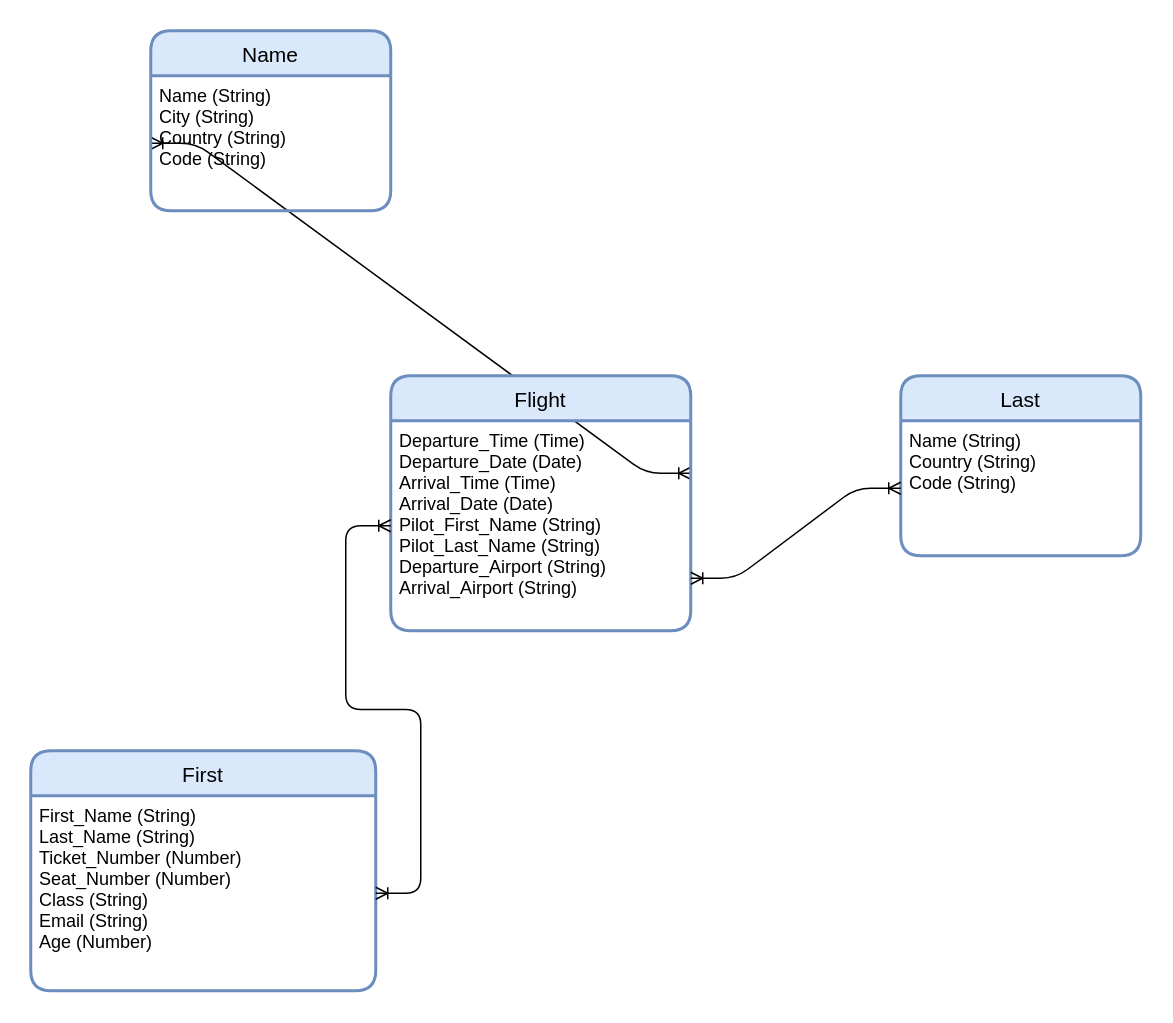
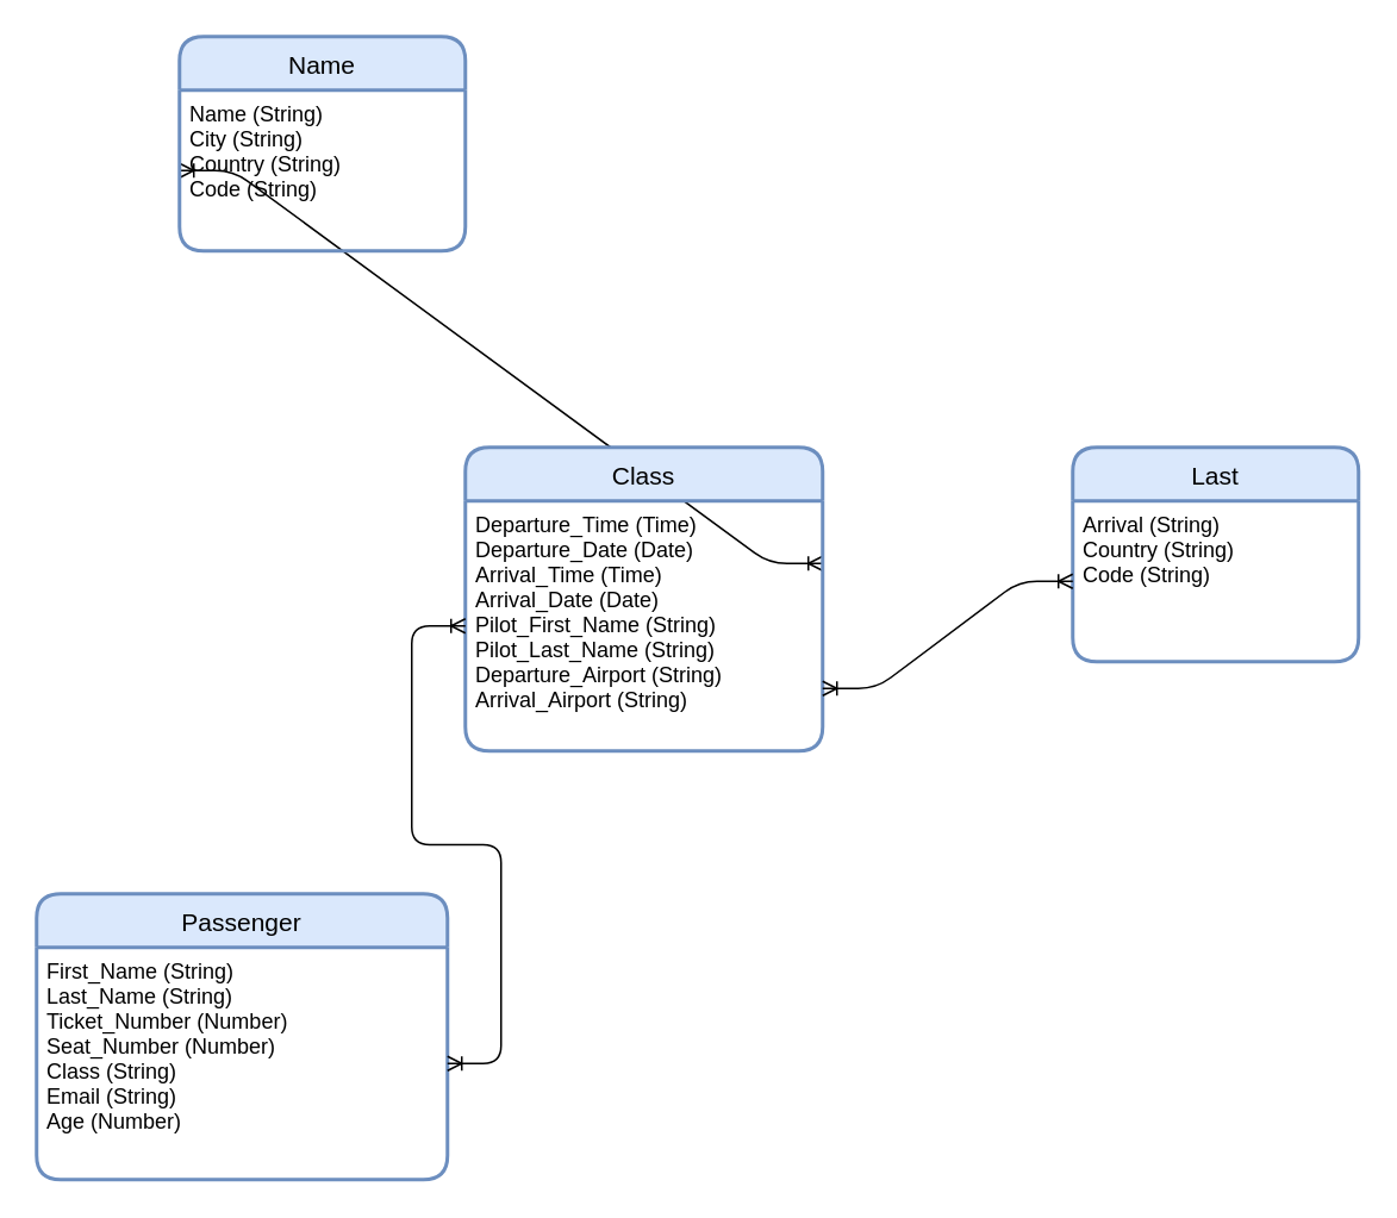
  <mxCell id="0" />
  <mxCell id="1" parent="0" />
  <mxCell id="2" value="" style="edgeStyle=entityRelationEdgeStyle;fontSize=12;html=1;endArrow=ERoneToMany;startArrow=ERoneToMany;entryX=0;entryY=0.5;entryDx=0;entryDy=0;exitX=1;exitY=0.25;exitDx=0;exitDy=0;" edge="1" parent="1" source="4" target="9"><mxGeometry width="100" height="100" relative="1" as="geometry"><mxPoint x="440" y="120" as="sourcePoint" /><mxPoint x="190" y="190" as="targetPoint" /></mxGeometry></mxCell>
- <mxCell id="3" value="Flight" style="swimlane;childLayout=stackLayout;horizontal=1;startSize=30;horizontalStack=0;rounded=1;fontSize=14;fontStyle=0;strokeWidth=2;resizeParent=0;resizeLast=1;shadow=0;dashed=0;align=center;fillColor=#dae8fc;strokeColor=#6c8ebf;" parent="1" vertex="1"><mxGeometry x="260" y="250" width="200" height="170" as="geometry" /></mxCell>
+ <mxCell id="3" value="Class" style="swimlane;childLayout=stackLayout;horizontal=1;startSize=30;horizontalStack=0;rounded=1;fontSize=14;fontStyle=0;strokeWidth=2;resizeParent=0;resizeLast=1;shadow=0;dashed=0;align=center;fillColor=#dae8fc;strokeColor=#6c8ebf;" parent="1" vertex="1"><mxGeometry x="260" y="250" width="200" height="170" as="geometry" /></mxCell>
  <mxCell id="4" value="Departure_Time (Time)&#10;Departure_Date (Date)&#10;Arrival_Time (Time)&#10;Arrival_Date (Date)&#10;Pilot_First_Name (String)&#10;Pilot_Last_Name (String)&#10;Departure_Airport (String)&#10;Arrival_Airport (String)&#10;" style="align=left;strokeColor=none;fillColor=none;spacingLeft=4;fontSize=12;verticalAlign=top;resizable=0;rotatable=0;part=1;" parent="3" vertex="1"><mxGeometry y="30" width="200" height="140" as="geometry" /></mxCell>
- <mxCell id="5" value="First" style="swimlane;childLayout=stackLayout;horizontal=1;startSize=30;horizontalStack=0;rounded=1;fontSize=14;fontStyle=0;strokeWidth=2;resizeParent=0;resizeLast=1;shadow=0;dashed=0;align=center;fillColor=#dae8fc;strokeColor=#6c8ebf;" parent="1" vertex="1"><mxGeometry x="20" y="500" width="230" height="160" as="geometry" /></mxCell>
+ <mxCell id="5" value="Passenger" style="swimlane;childLayout=stackLayout;horizontal=1;startSize=30;horizontalStack=0;rounded=1;fontSize=14;fontStyle=0;strokeWidth=2;resizeParent=0;resizeLast=1;shadow=0;dashed=0;align=center;fillColor=#dae8fc;strokeColor=#6c8ebf;" parent="1" vertex="1"><mxGeometry x="20" y="500" width="230" height="160" as="geometry" /></mxCell>
  <mxCell id="6" value="First_Name (String)&#10;Last_Name (String)&#10;Ticket_Number (Number)&#10;Seat_Number (Number)&#10;Class (String)&#10;Email (String)&#10;Age (Number)" style="align=left;strokeColor=none;fillColor=none;spacingLeft=4;fontSize=12;verticalAlign=top;resizable=0;rotatable=0;part=1;" parent="5" vertex="1"><mxGeometry y="30" width="230" height="130" as="geometry" /></mxCell>
  <mxCell id="7" value="" style="edgeStyle=entityRelationEdgeStyle;fontSize=12;html=1;endArrow=ERoneToMany;startArrow=ERoneToMany;entryX=0;entryY=0.5;entryDx=0;entryDy=0;exitX=1;exitY=0.5;exitDx=0;exitDy=0;" edge="1" parent="1" source="6" target="4"><mxGeometry width="100" height="100" relative="1" as="geometry"><mxPoint x="270" y="580" as="sourcePoint" /><mxPoint x="370" y="480" as="targetPoint" /></mxGeometry></mxCell>
  <mxCell id="8" value="Name" style="swimlane;childLayout=stackLayout;horizontal=1;startSize=30;horizontalStack=0;rounded=1;fontSize=14;fontStyle=0;strokeWidth=2;resizeParent=0;resizeLast=1;shadow=0;dashed=0;align=center;fillColor=#dae8fc;strokeColor=#6c8ebf;" parent="1" vertex="1"><mxGeometry x="100" y="20" width="160" height="120" as="geometry" /></mxCell>
  <mxCell id="9" value="Name (String)&#10;City (String)&#10;Country (String)&#10;Code (String)&#10;" style="align=left;strokeColor=none;fillColor=none;spacingLeft=4;fontSize=12;verticalAlign=top;resizable=0;rotatable=0;part=1;" parent="8" vertex="1"><mxGeometry y="30" width="160" height="90" as="geometry" /></mxCell>
  <mxCell id="10" value="Last" style="swimlane;childLayout=stackLayout;horizontal=1;startSize=30;horizontalStack=0;rounded=1;fontSize=14;fontStyle=0;strokeWidth=2;resizeParent=0;resizeLast=1;shadow=0;dashed=0;align=center;fillColor=#dae8fc;strokeColor=#6c8ebf;" parent="1" vertex="1"><mxGeometry x="600" y="250" width="160" height="120" as="geometry" /></mxCell>
- <mxCell id="11" value="Name (String)&#10;Country (String)&#10;Code (String)" style="align=left;strokeColor=none;fillColor=none;spacingLeft=4;fontSize=12;verticalAlign=top;resizable=0;rotatable=0;part=1;" parent="10" vertex="1"><mxGeometry y="30" width="160" height="90" as="geometry" /></mxCell>
+ <mxCell id="11" value="Arrival (String)&#10;Country (String)&#10;Code (String)" style="align=left;strokeColor=none;fillColor=none;spacingLeft=4;fontSize=12;verticalAlign=top;resizable=0;rotatable=0;part=1;" parent="10" vertex="1"><mxGeometry y="30" width="160" height="90" as="geometry" /></mxCell>
  <mxCell id="12" value="" style="edgeStyle=entityRelationEdgeStyle;fontSize=12;html=1;endArrow=ERoneToMany;startArrow=ERoneToMany;entryX=0;entryY=0.5;entryDx=0;entryDy=0;exitX=1;exitY=0.75;exitDx=0;exitDy=0;" edge="1" parent="1" source="4" target="11"><mxGeometry width="100" height="100" relative="1" as="geometry"><mxPoint x="500" y="370" as="sourcePoint" /><mxPoint x="560" y="450" as="targetPoint" /></mxGeometry></mxCell>
